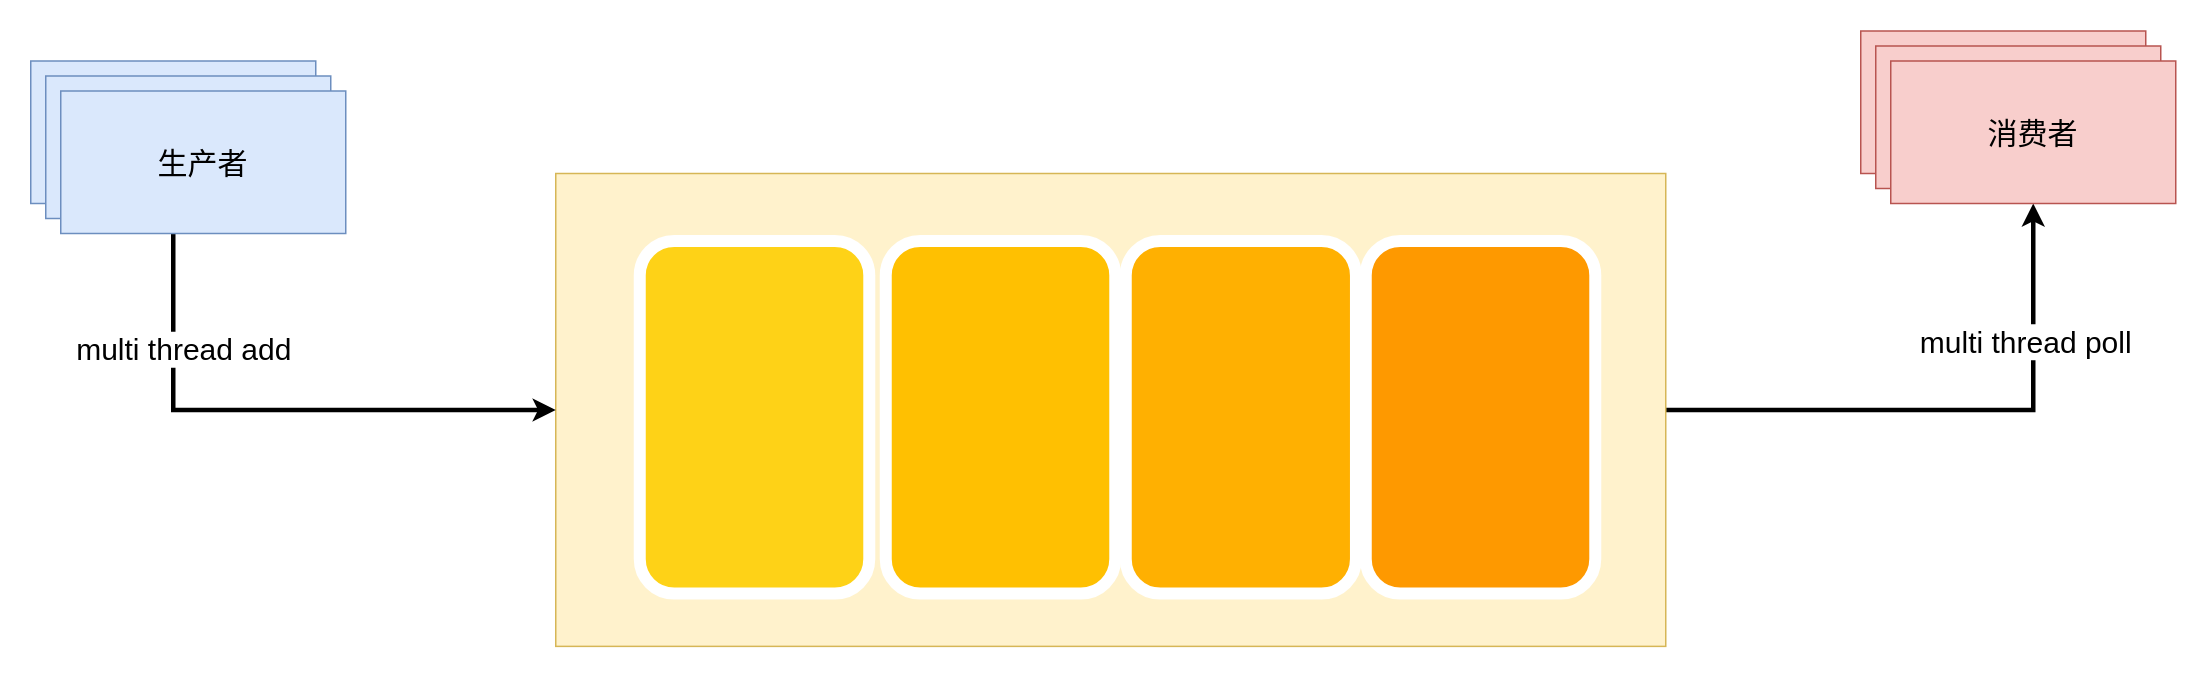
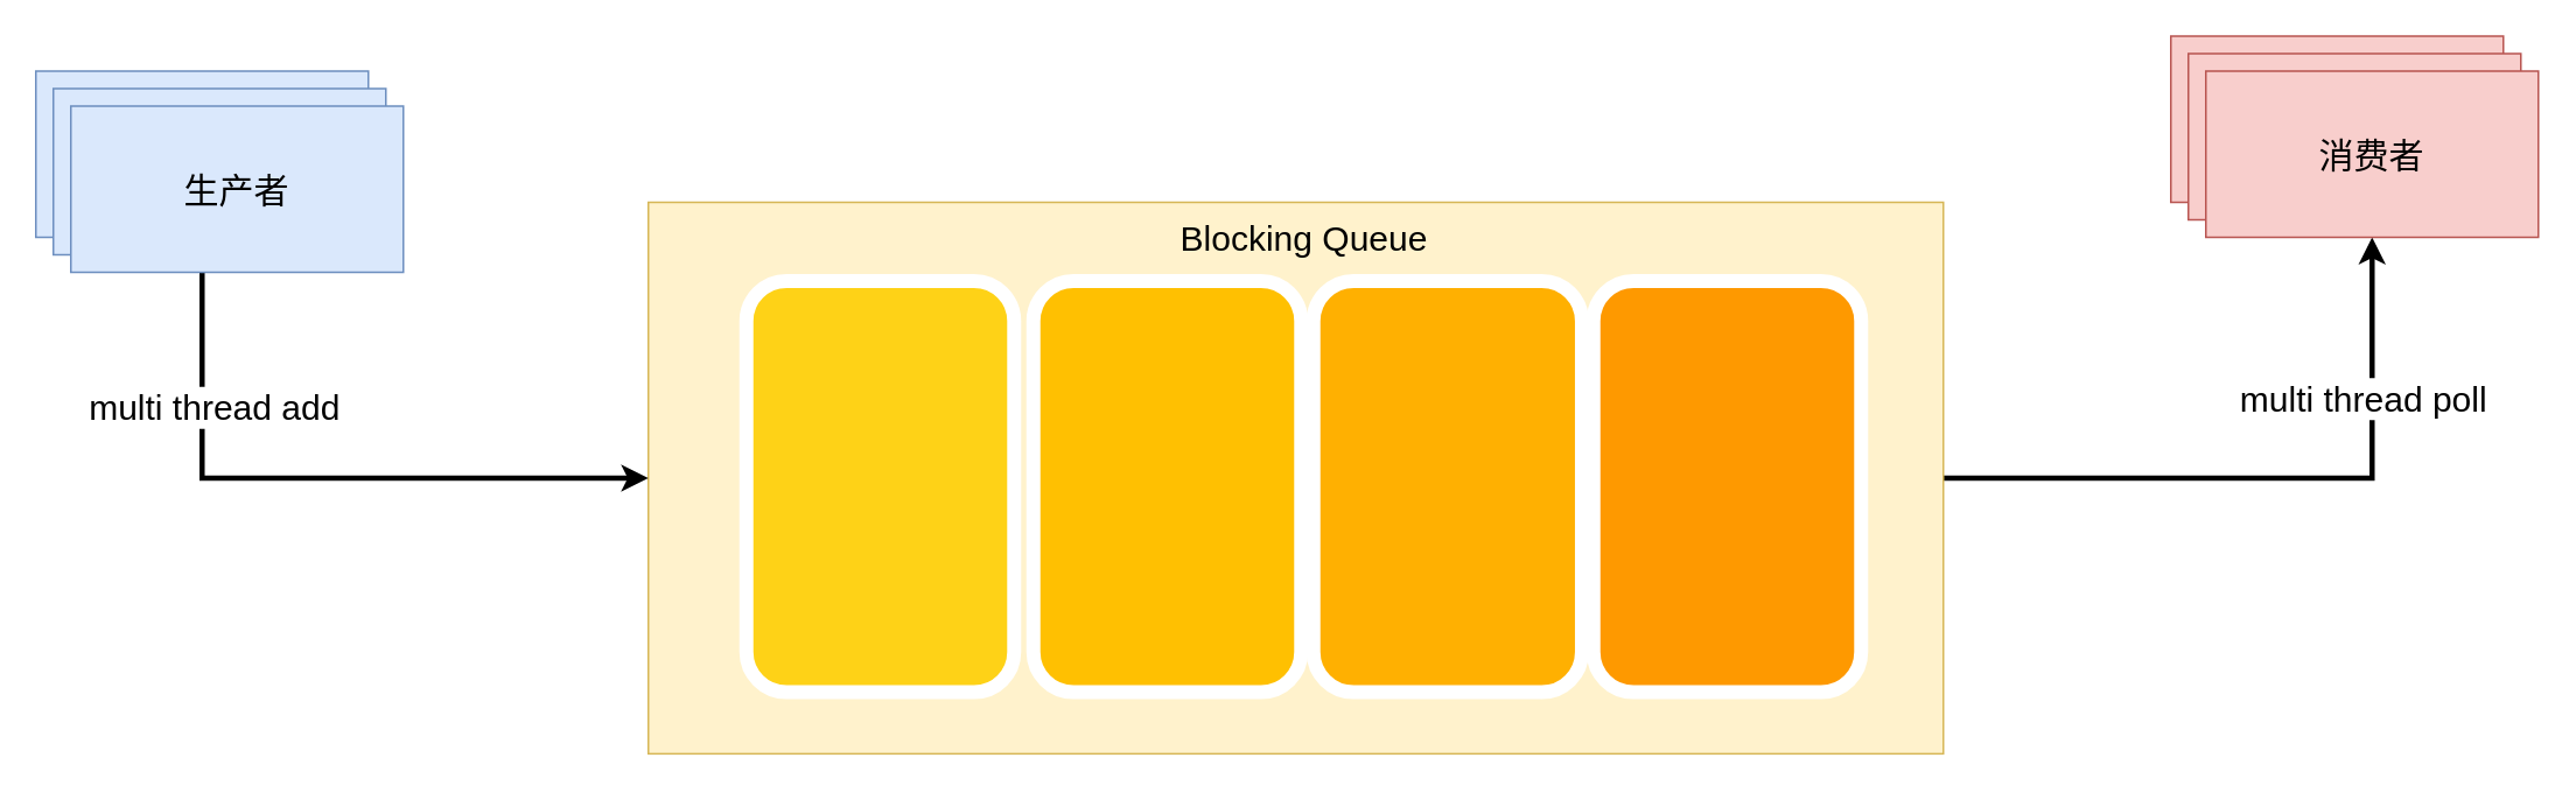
  <mxCell id="0" />
  <mxCell id="1" parent="0" />
  <mxCell id="2" style="edgeStyle=orthogonalEdgeStyle;rounded=0;orthogonalLoop=1;jettySize=auto;html=1;entryX=0.5;entryY=1;entryDx=0;entryDy=0;fontSize=20;strokeWidth=3;" edge="1" parent="1" source="4" target="17"><mxGeometry relative="1" as="geometry" /></mxCell>
  <mxCell id="3" value="multi thread poll" style="edgeLabel;html=1;align=center;verticalAlign=middle;resizable=0;points=[];fontSize=20;" vertex="1" connectable="0" parent="2"><mxGeometry x="0.517" y="6" relative="1" as="geometry"><mxPoint y="-1" as="offset" /></mxGeometry></mxCell>
  <mxCell id="4" value="" style="rounded=0;whiteSpace=wrap;html=1;fillColor=#fff2cc;strokeColor=#d6b656;" vertex="1" parent="1"><mxGeometry x="370" y="115" width="740" height="315.25" as="geometry" /></mxCell>
  <mxCell id="5" value="" style="whiteSpace=wrap;html=1;rounded=1;shadow=0;strokeWidth=8;fontSize=20;align=center;fillColor=#FED217;strokeColor=#FFFFFF;" parent="1" vertex="1"><mxGeometry x="426" y="160" width="153.02" height="235" as="geometry" /></mxCell>
  <mxCell id="6" value="" style="whiteSpace=wrap;html=1;rounded=1;shadow=0;strokeWidth=8;fontSize=20;align=center;fillColor=#FFC001;strokeColor=#FFFFFF;" parent="1" vertex="1"><mxGeometry x="590" y="160" width="153.02" height="235" as="geometry" /></mxCell>
  <mxCell id="7" value="" style="whiteSpace=wrap;html=1;rounded=1;shadow=0;strokeWidth=8;fontSize=20;align=center;fillColor=#FFB001;strokeColor=#FFFFFF;" parent="1" vertex="1"><mxGeometry x="750" y="160" width="153.47" height="235" as="geometry" /></mxCell>
  <mxCell id="8" value="" style="whiteSpace=wrap;html=1;rounded=1;shadow=0;strokeWidth=8;fontSize=20;align=center;fillColor=#FE9900;strokeColor=#FFFFFF;" parent="1" vertex="1"><mxGeometry x="910" y="160" width="153.02" height="235" as="geometry" /></mxCell>
  <mxCell id="9" style="edgeStyle=orthogonalEdgeStyle;rounded=0;orthogonalLoop=1;jettySize=auto;html=1;fontSize=20;exitX=0.5;exitY=1;exitDx=0;exitDy=0;strokeWidth=3;" edge="1" parent="1" source="11" target="4"><mxGeometry relative="1" as="geometry" /></mxCell>
  <mxCell id="10" value="multi thread add" style="edgeLabel;html=1;align=center;verticalAlign=middle;resizable=0;points=[];fontSize=20;" vertex="1" connectable="0" parent="9"><mxGeometry x="-0.513" y="6" relative="1" as="geometry"><mxPoint as="offset" /></mxGeometry></mxCell>
  <mxCell id="11" value="生产者" style="rounded=0;whiteSpace=wrap;html=1;fontSize=20;fillColor=#dae8fc;strokeColor=#6c8ebf;" vertex="1" parent="1"><mxGeometry x="20" y="40" width="190" height="95" as="geometry" /></mxCell>
  <mxCell id="12" value="消费者" style="rounded=0;whiteSpace=wrap;html=1;fontSize=20;fillColor=#f8cecc;strokeColor=#b85450;" vertex="1" parent="1"><mxGeometry x="1240" y="20" width="190" height="95" as="geometry" /></mxCell>
+ <mxCell id="13" value="Blocking Queue" style="text;html=1;strokeColor=none;fillColor=none;align=center;verticalAlign=middle;whiteSpace=wrap;rounded=0;fontSize=20;" vertex="1" parent="1"><mxGeometry x="670" y="115" width="150" height="40" as="geometry" /></mxCell>
  <mxCell id="14" value="生产者" style="rounded=0;whiteSpace=wrap;html=1;fontSize=20;fillColor=#dae8fc;strokeColor=#6c8ebf;" vertex="1" parent="1"><mxGeometry x="30" y="50" width="190" height="95" as="geometry" /></mxCell>
  <mxCell id="15" value="生产者" style="rounded=0;whiteSpace=wrap;html=1;fontSize=20;fillColor=#dae8fc;strokeColor=#6c8ebf;" vertex="1" parent="1"><mxGeometry x="40" y="60" width="190" height="95" as="geometry" /></mxCell>
  <mxCell id="16" value="消费者" style="rounded=0;whiteSpace=wrap;html=1;fontSize=20;fillColor=#f8cecc;strokeColor=#b85450;" vertex="1" parent="1"><mxGeometry x="1250" y="30" width="190" height="95" as="geometry" /></mxCell>
  <mxCell id="17" value="消费者" style="rounded=0;whiteSpace=wrap;html=1;fontSize=20;fillColor=#f8cecc;strokeColor=#b85450;" vertex="1" parent="1"><mxGeometry x="1260" y="40" width="190" height="95" as="geometry" /></mxCell>
